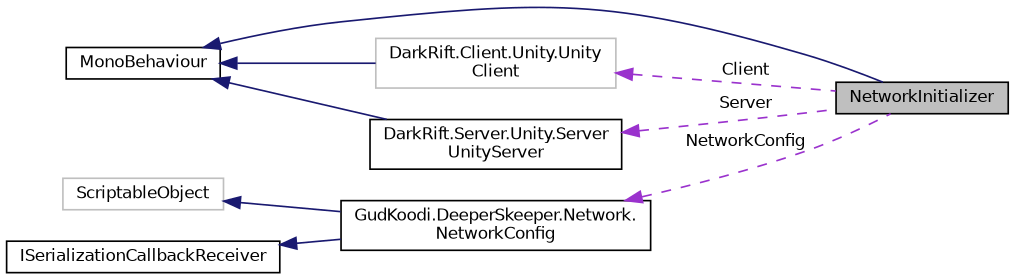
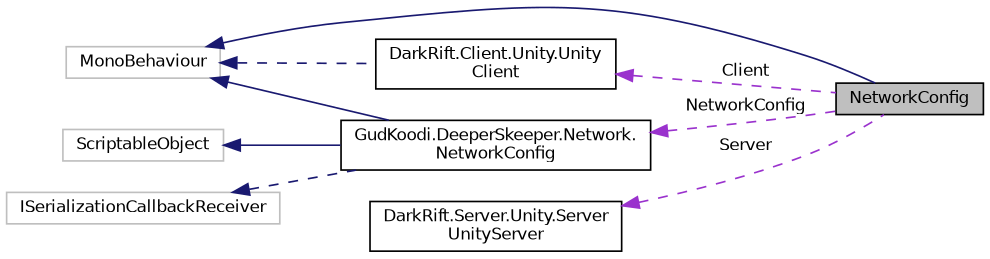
  digraph {
    rankdir=LR
    node [color=black fillcolor=white fontname=Helvetica fontsize=10 shape=record style=filled]
    edge [color=midnightblue dir=back fontname=Helvetica fontsize=10 labelfontname=Helvetica labelfontsize=10 style=solid]
-   n1 [fillcolor=grey75 fontcolor=black height=0.2 label=NetworkInitializer width=0.4]
-   n2 [height=0.2 label=MonoBehaviour width=0.4]
-   n3 [color=grey75 height=0.2 label="DarkRift.Client.Unity.Unity\lClient" width=0.4]
+   n1 [fillcolor=grey75 fontcolor=black height=0.2 label=NetworkConfig width=0.4]
+   n2 [color=grey75 height=0.2 label=MonoBehaviour width=0.4]
+   n3 [height=0.2 label="DarkRift.Client.Unity.Unity\lClient" width=0.4]
    n4 [height=0.2 label="DarkRift.Server.Unity.Server\lUnityServer" width=0.4]
    n5 [height=0.2 label="GudKoodi.DeeperSkeeper.Network.\lNetworkConfig" width=0.4]
    n6 [color=grey75 height=0.2 label=ScriptableObject width=0.4]
-   n7 [height=0.2 label=ISerializationCallbackReceiver width=0.4]
+   n7 [color=grey75 height=0.2 label=ISerializationCallbackReceiver width=0.4]
    n2 -> n1
-   n2 -> n3
-   n2 -> n4
+   n2 -> n3 [style=dashed]
+   n2 -> n5
    n3 -> n1 [color=darkorchid3 label=" Client" style=dashed]
    n4 -> n1 [color=darkorchid3 label=" Server" style=dashed]
    n5 -> n1 [color=darkorchid3 label=" NetworkConfig" style=dashed]
    n6 -> n5
-   n7 -> n5
+   n7 -> n5 [style=dashed]
  }
